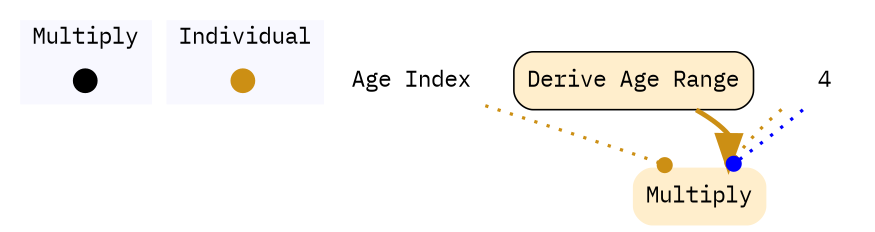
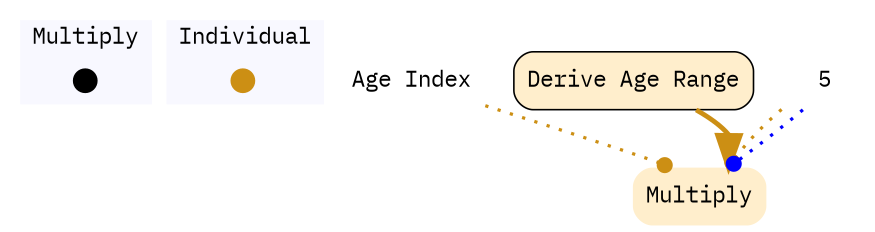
  digraph {
    fontname="IBM Plex Mono"
    node [color=black fontname="IBM Plex Mono" shape=none style=filled]
    edge [arrowhead=dot color="0.111, 0.9 , 0.8" fontname="IBM Plex Mono" headport=ne penwidth=2.0 style=dotted]
    contextOverview [fixedsize=true fontcolor=white height=.2 shape=point width=.2]
    deriveAgeRangeOverview [color="0.111, 0.9 , 0.8" fixedsize=true fontcolor=white height=.2 shape=point width=.2]
    n3 [color=none fillcolor=white fontsize=14 label="Age Index"]
    n4 [color="0.111, 0.2, 1.0" label=Multiply style="rounded,filled"]
    n5 [fillcolor="0.111, 0.2, 1.0" label="Derive Age Range" shape=box style="rounded,filled"]
-   n6 [label=4 style=""]
+   n6 [label=5 style=""]
    subgraph cluster_1 {
      color=white
      fillcolor=ghostwhite
      label=Multiply
      labeljust=l
      style=filled
      contextOverview
    }
    subgraph cluster_2 {
      color=white
      fillcolor=ghostwhite
      label=Individual
      labeljust=l
      nodesep=0.1
      style=filled
      deriveAgeRangeOverview
    }
    n3 -> n4 [headport=nw]
    n5 -> n4 [arrowsize=2.0 penwidth=3.0 arrowhead="" style=""]
    n6 -> n4
    n6 -> n4 [color=blue]
  }
